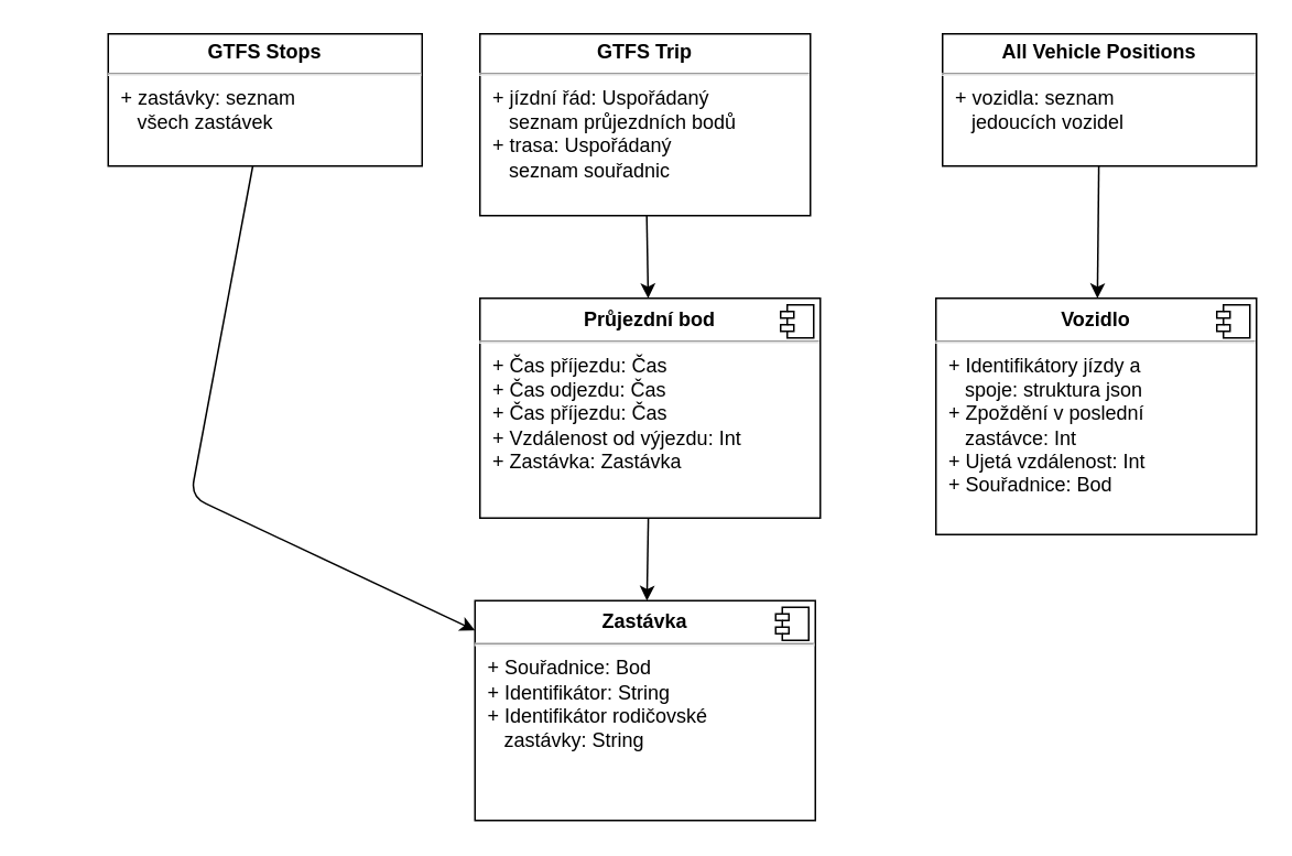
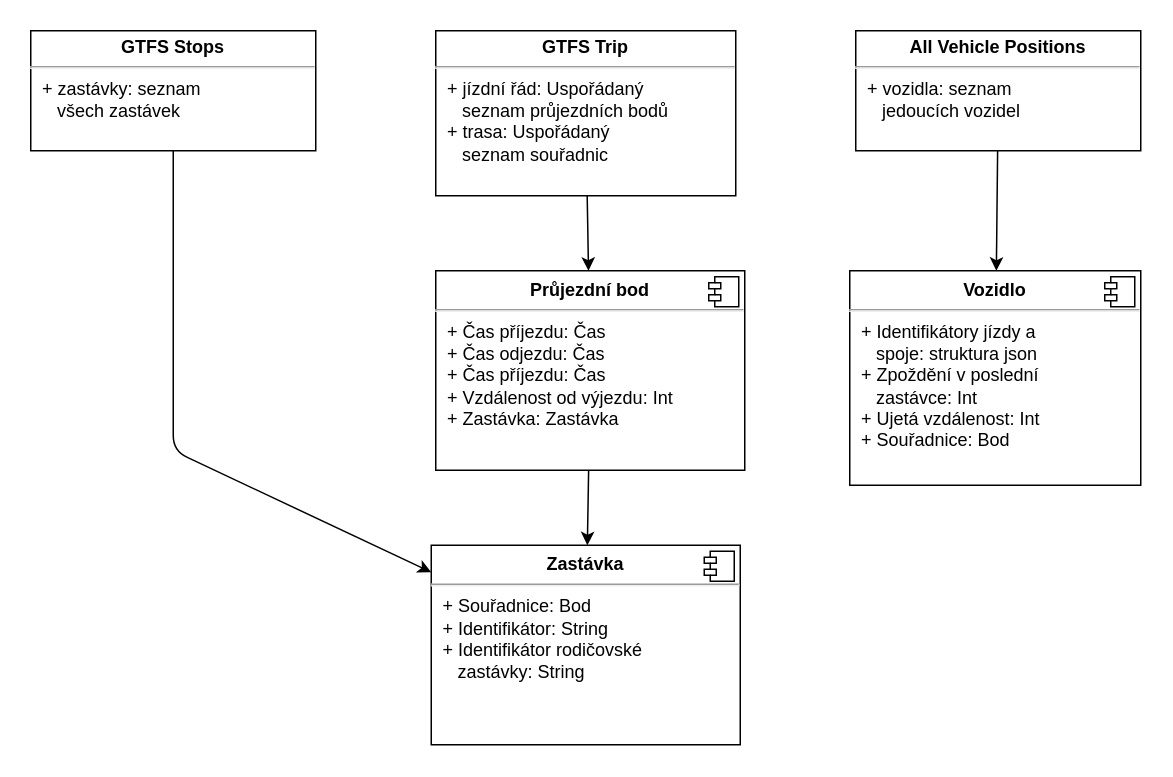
  <mxCell id="0" />
  <mxCell id="1" parent="0" />
- <mxCell id="2" value="&lt;p style=&quot;margin: 4px 0px 0px ; text-align: center&quot;&gt;&lt;b&gt;GTFS Stops&lt;/b&gt;&lt;/p&gt;&lt;hr&gt;&lt;p style=&quot;margin: 0px ; margin-left: 8px&quot;&gt;+ zastávky: seznam&amp;nbsp;&lt;/p&gt;&lt;p style=&quot;margin: 0px ; margin-left: 8px&quot;&gt;&amp;nbsp; &amp;nbsp;všech zastávek&lt;/p&gt;" style="verticalAlign=top;align=left;overflow=fill;fontSize=12;fontFamily=Helvetica;html=1;" parent="1" vertex="1"><mxGeometry x="65" y="20" width="190" height="80" as="geometry" /></mxCell>
+ <mxCell id="2" value="&lt;p style=&quot;margin: 4px 0px 0px ; text-align: center&quot;&gt;&lt;b&gt;GTFS Stops&lt;/b&gt;&lt;/p&gt;&lt;hr&gt;&lt;p style=&quot;margin: 0px ; margin-left: 8px&quot;&gt;+ zastávky: seznam&amp;nbsp;&lt;/p&gt;&lt;p style=&quot;margin: 0px ; margin-left: 8px&quot;&gt;&amp;nbsp; &amp;nbsp;všech zastávek&lt;/p&gt;" style="verticalAlign=top;align=left;overflow=fill;fontSize=12;fontFamily=Helvetica;html=1;" parent="1" vertex="1"><mxGeometry x="20" y="20" width="190" height="80" as="geometry" /></mxCell>
  <mxCell id="3" value="&lt;p style=&quot;margin: 4px 0px 0px ; text-align: center&quot;&gt;&lt;span style=&quot;font-weight: bold&quot;&gt;GTFS Trip&lt;/span&gt;&lt;br&gt;&lt;/p&gt;&lt;hr&gt;&lt;p style=&quot;margin: 0px ; margin-left: 8px&quot;&gt;+ jízdní řád: Uspořádaný&amp;nbsp;&lt;/p&gt;&lt;p style=&quot;margin: 0px ; margin-left: 8px&quot;&gt;&amp;nbsp; &amp;nbsp;seznam průjezdních bodů&lt;/p&gt;&lt;p style=&quot;margin: 0px ; margin-left: 8px&quot;&gt;+ trasa: Uspořádaný&amp;nbsp;&lt;/p&gt;&lt;p style=&quot;margin: 0px ; margin-left: 8px&quot;&gt;&amp;nbsp; &amp;nbsp;seznam souřadnic&lt;br&gt;&lt;/p&gt;&lt;p style=&quot;margin: 0px ; margin-left: 8px&quot;&gt;&lt;br&gt;&lt;/p&gt;" style="verticalAlign=top;align=left;overflow=fill;fontSize=12;fontFamily=Helvetica;html=1;" parent="1" vertex="1"><mxGeometry x="290" y="20" width="200" height="110" as="geometry" /></mxCell>
  <mxCell id="4" value="&lt;p style=&quot;margin: 4px 0px 0px ; text-align: center&quot;&gt;&lt;b&gt;All Vehicle Positions&lt;/b&gt;&lt;/p&gt;&lt;hr&gt;&lt;p style=&quot;margin: 0px ; margin-left: 8px&quot;&gt;+ vozidla: seznam&amp;nbsp;&lt;/p&gt;&lt;p style=&quot;margin: 0px ; margin-left: 8px&quot;&gt;&amp;nbsp; &amp;nbsp;jedoucích vozidel&lt;/p&gt;" style="verticalAlign=top;align=left;overflow=fill;fontSize=12;fontFamily=Helvetica;html=1;" vertex="1" parent="1"><mxGeometry x="570" y="20" width="190" height="80" as="geometry" /></mxCell>
  <mxCell id="5" value="&lt;p style=&quot;margin: 0px ; margin-top: 6px ; text-align: center&quot;&gt;&lt;b&gt;Průjezdní bod&lt;/b&gt;&lt;/p&gt;&lt;hr&gt;&lt;p style=&quot;margin: 0px ; margin-left: 8px&quot;&gt;+ Čas příjezdu: Čas&lt;/p&gt;&lt;p style=&quot;margin: 0px ; margin-left: 8px&quot;&gt;+ Čas odjezdu: Čas&lt;br&gt;&lt;/p&gt;&lt;p style=&quot;margin: 0px ; margin-left: 8px&quot;&gt;+ Čas příjezdu: Čas&lt;br&gt;&lt;/p&gt;&lt;p style=&quot;margin: 0px ; margin-left: 8px&quot;&gt;+ Vzdálenost od výjezdu: Int&lt;/p&gt;&lt;p style=&quot;margin: 0px ; margin-left: 8px&quot;&gt;+ Zastávka: Zastávka&lt;br&gt;&lt;/p&gt;&lt;p style=&quot;margin: 0px ; margin-left: 8px&quot;&gt;&lt;br&gt;&lt;/p&gt;" style="align=left;overflow=fill;html=1;dropTarget=0;" vertex="1" parent="1"><mxGeometry x="290" y="180" width="206" height="133" as="geometry" /></mxCell>
  <mxCell id="6" value="" style="shape=component;jettyWidth=8;jettyHeight=4;" vertex="1" parent="5"><mxGeometry x="1" width="20" height="20" relative="1" as="geometry"><mxPoint x="-24" y="4" as="offset" /></mxGeometry></mxCell>
  <mxCell id="7" value="&lt;p style=&quot;margin: 0px ; margin-top: 6px ; text-align: center&quot;&gt;&lt;b&gt;Vozidlo&lt;/b&gt;&lt;/p&gt;&lt;hr&gt;&lt;p style=&quot;margin: 0px ; margin-left: 8px&quot;&gt;+ Identifikátory jízdy a&amp;nbsp;&lt;/p&gt;&lt;p style=&quot;margin: 0px ; margin-left: 8px&quot;&gt;&amp;nbsp; &amp;nbsp;spoje: struktura json&lt;/p&gt;&lt;p style=&quot;margin: 0px ; margin-left: 8px&quot;&gt;+ Zpoždění v poslední&amp;nbsp;&lt;/p&gt;&lt;p style=&quot;margin: 0px ; margin-left: 8px&quot;&gt;&amp;nbsp; &amp;nbsp;zastávce: Int&lt;/p&gt;&lt;p style=&quot;margin: 0px ; margin-left: 8px&quot;&gt;+ Ujetá vzdálenost: Int&lt;/p&gt;&lt;p style=&quot;margin: 0px ; margin-left: 8px&quot;&gt;+ Souřadnice: Bod&lt;/p&gt;&lt;p style=&quot;margin: 0px ; margin-left: 8px&quot;&gt;&lt;br&gt;&lt;/p&gt;&lt;p style=&quot;margin: 0px ; margin-left: 8px&quot;&gt;&lt;br&gt;&lt;/p&gt;" style="align=left;overflow=fill;html=1;dropTarget=0;" vertex="1" parent="1"><mxGeometry x="566" y="180" width="194" height="143" as="geometry" /></mxCell>
  <mxCell id="8" value="" style="shape=component;jettyWidth=8;jettyHeight=4;" vertex="1" parent="7"><mxGeometry x="1" width="20" height="20" relative="1" as="geometry"><mxPoint x="-24" y="4" as="offset" /></mxGeometry></mxCell>
  <mxCell id="9" value="" style="endArrow=classic;html=1;" edge="1" parent="1" source="3" target="5"><mxGeometry width="50" height="50" relative="1" as="geometry"><mxPoint x="366" y="320" as="sourcePoint" /><mxPoint x="446" y="160" as="targetPoint" /></mxGeometry></mxCell>
  <mxCell id="10" value="" style="endArrow=classic;html=1;" edge="1" parent="1" source="5" target="13"><mxGeometry width="50" height="50" relative="1" as="geometry"><mxPoint x="400.917" y="140" as="sourcePoint" /><mxPoint x="390.473" y="380" as="targetPoint" /></mxGeometry></mxCell>
  <mxCell id="11" value="" style="endArrow=classic;html=1;" edge="1" parent="1" source="4" target="7"><mxGeometry width="50" height="50" relative="1" as="geometry"><mxPoint x="410.917" y="150" as="sourcePoint" /><mxPoint x="411.75" y="200" as="targetPoint" /></mxGeometry></mxCell>
  <mxCell id="12" value="" style="endArrow=classic;html=1;" edge="1" parent="1" source="2" target="13"><mxGeometry width="50" height="50" relative="1" as="geometry"><mxPoint x="420.917" y="160" as="sourcePoint" /><mxPoint x="335" y="384" as="targetPoint" /><Array as="points"><mxPoint x="115" y="300" /></Array></mxGeometry></mxCell>
  <mxCell id="13" value="&lt;p style=&quot;margin: 0px ; margin-top: 6px ; text-align: center&quot;&gt;&lt;b&gt;Zastávka&lt;/b&gt;&lt;/p&gt;&lt;hr&gt;&lt;p style=&quot;margin: 0px ; margin-left: 8px&quot;&gt;+ Souřadnice: Bod&lt;/p&gt;&lt;p style=&quot;margin: 0px ; margin-left: 8px&quot;&gt;+ Identifikátor: String&lt;/p&gt;&lt;p style=&quot;margin: 0px ; margin-left: 8px&quot;&gt;+ Identifikátor rodičovské&amp;nbsp;&lt;/p&gt;&lt;p style=&quot;margin: 0px ; margin-left: 8px&quot;&gt;&amp;nbsp; &amp;nbsp;zastávky: String&lt;br&gt;&lt;/p&gt;&lt;p style=&quot;margin: 0px ; margin-left: 8px&quot;&gt;&lt;br&gt;&lt;/p&gt;" style="align=left;overflow=fill;html=1;dropTarget=0;" vertex="1" parent="1"><mxGeometry x="287" y="363" width="206" height="133" as="geometry" /></mxCell>
  <mxCell id="14" value="" style="shape=component;jettyWidth=8;jettyHeight=4;" vertex="1" parent="13"><mxGeometry x="1" width="20" height="20" relative="1" as="geometry"><mxPoint x="-24" y="4" as="offset" /></mxGeometry></mxCell>
